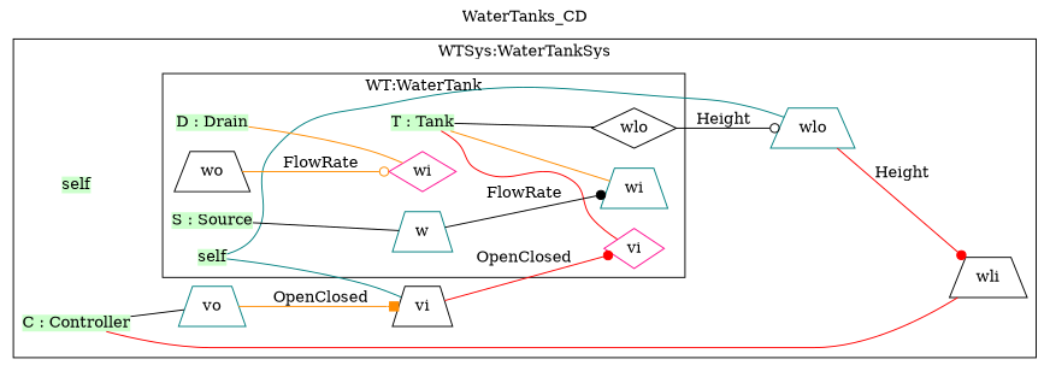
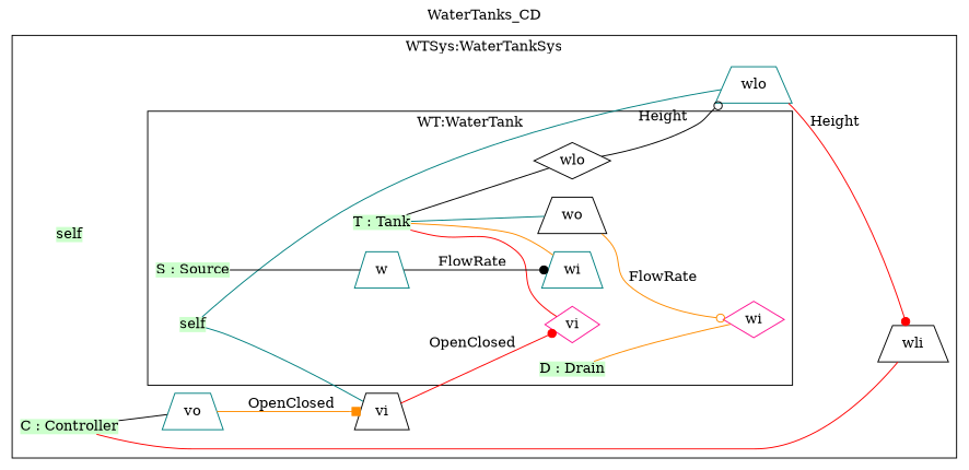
  digraph {
    compound=true
    label=WaterTanks_CD
    labelloc=t
    rankdir=LR
    node [color=teal shape=trapezium]
    edge [color=black dir=none]
    n1 [color=deeppink fillcolor="#CCFFCC" label=self shape=plain style=filled]
    n2 [color=deeppink fillcolor="#CCFFCC" label="T : Tank" shape=plain style=filled]
    n3 [color=deeppink label=vi shape=diamond]
    n4 [color=black label=wo]
    n5 [label=wi]
    n6 [color=black label=wlo shape=diamond]
    n7 [color=black fillcolor="#CCFFCC" label="S : Source" shape=plain style=filled]
    n8 [label=w]
    n9 [fillcolor="#CCFFCC" label="D : Drain" shape=plain style=filled]
    n10 [color=deeppink label=wi shape=diamond]
    n11 [color=deeppink fillcolor="#CCFFCC" label=self shape=plain style=filled]
    n12 [label=wlo]
    n13 [color=black label=vi]
    n14 [fillcolor="#CCFFCC" label="C : Controller" shape=plain style=filled]
    n15 [color=black label=wli]
    n16 [label=vo]
    subgraph sub_1 {
      cluster=true
      label="WTSys:WaterTankSys"
      n11
      n12
      n13
      n14
      n15
      n16
      subgraph sub_2 {
        cluster=true
        label="WT:WaterTank"
        n1
        n2
        n3
        n4
        n5
        n6
        n7
        n8
        n9
        n10
      }
    }
    n1 -> n12 [color=teal]
    n1 -> n13 [color=teal]
    n2 -> n3 [color=red]
+   n2 -> n4 [color=teal]
    n2 -> n5 [color=darkorange]
    n2 -> n6
    n4 -> n10 [arrowhead=odot color=darkorange label=FlowRate dir=""]
    n6 -> n12 [arrowhead=odot label=Height dir=""]
    n7 -> n8
    n8 -> n5 [arrowhead=dot label=FlowRate dir=""]
    n9 -> n10 [color=darkorange]
    n12 -> n15 [arrowhead=dot color=red label=Height dir=""]
    n13 -> n3 [arrowhead=dot color=red label=OpenClosed dir=""]
    n14 -> n15 [color=red]
    n14 -> n16
    n16 -> n13 [arrowhead=box color=darkorange label=OpenClosed dir=""]
  }
